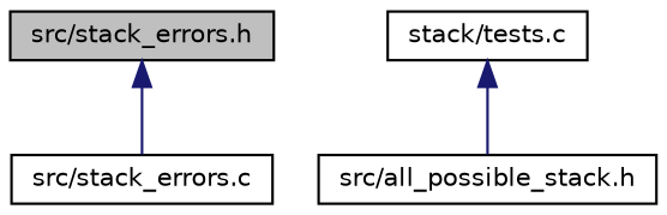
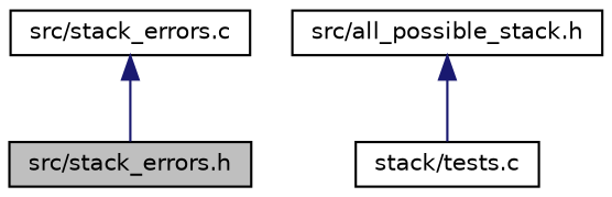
  digraph {
    node [color=black fillcolor=white fontname=Helvetica fontsize=10 shape=record style=filled]
    edge [color=midnightblue dir=back fontname=Helvetica fontsize=10 labelfontname=Helvetica labelfontsize=10 style=solid]
    n1 [fillcolor=grey75 fontcolor=black height=0.2 label="src/stack_errors.h" width=0.4]
    n2 [height=0.2 label="src/stack_errors.c" width=0.4]
    n3 [height=0.2 label="src/all_possible_stack.h" width=0.4]
    n4 [height=0.2 label="stack/tests.c" width=0.4]
-   n1 -> n2
-   n4 -> n3
+   n2 -> n1
+   n3 -> n4
  }
